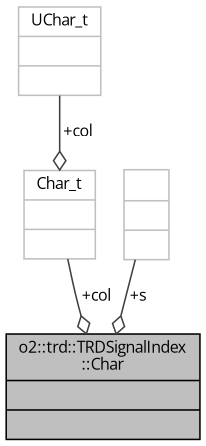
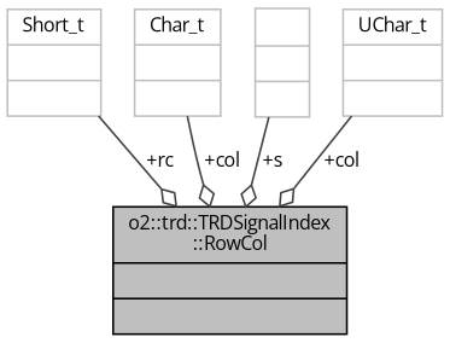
  digraph {
    fontname="Open Sans"
    node [color=grey75 fontname="Open Sans" fontsize=10 shape=record]
    edge [arrowhead=odiamond color=grey25 fontname="Open Sans" fontsize=10 labelfontname=Helvetica labelfontsize=10 style=solid]
-   n1 [color=black fillcolor=grey75 fontcolor=black height=0.2 label="{o2::trd::TRDSignalIndex\l::Char\n||}" style=filled width=0.4]
+   n1 [color=black fillcolor=grey75 fontcolor=black height=0.2 label="{o2::trd::TRDSignalIndex\l::RowCol\n||}" style=filled width=0.4]
+   n2 [height=0.2 label="{Short_t\n||}" width=0.4]
    n3 [height=0.2 label="{Char_t\n||}" width=0.4]
    n4 [height=0.2 label="{\n||}" width=0.4]
    n5 [height=0.2 label="{UChar_t\n||}" width=0.4]
+   n2 -> n1 [label=" +rc"]
    n3 -> n1 [label=" +col"]
    n4 -> n1 [label=" +s"]
-   n5 -> n3 [label=" +col"]
+   n5 -> n1 [label=" +col"]
  }
